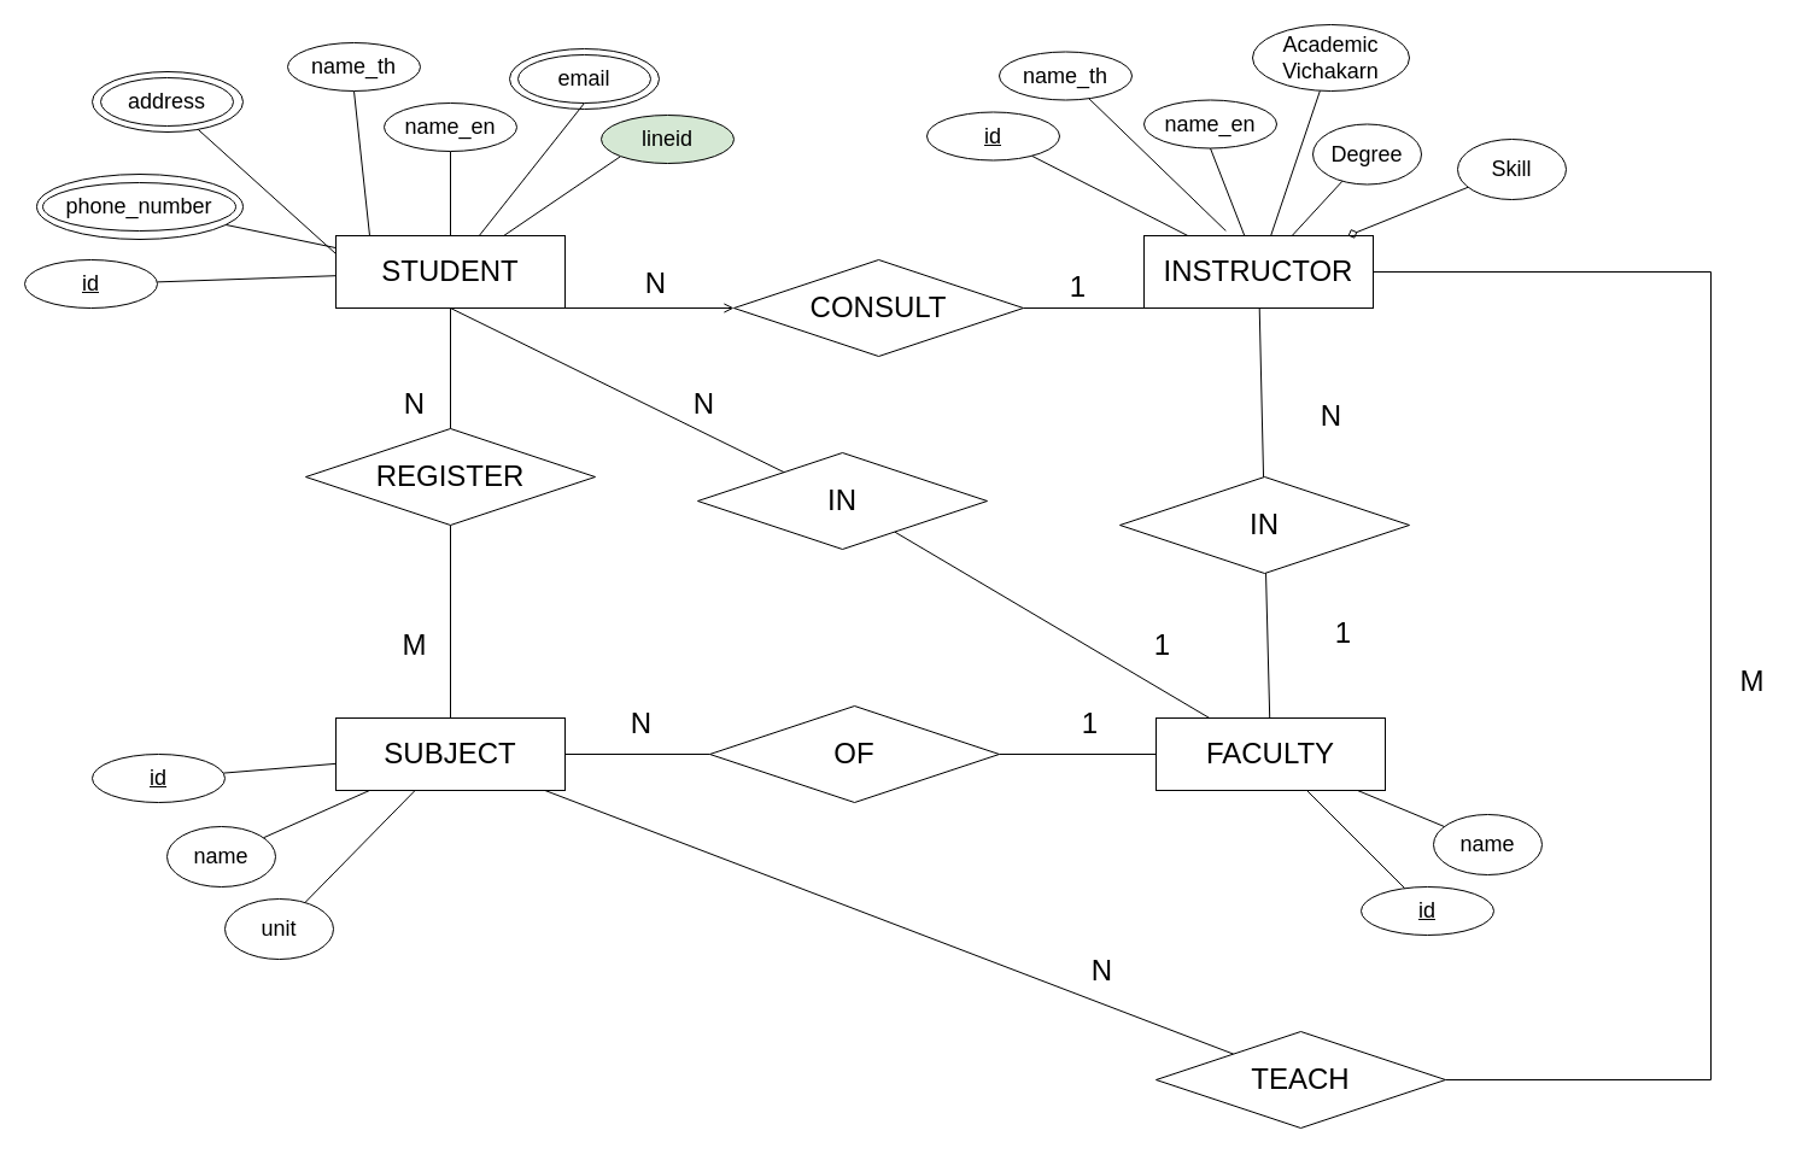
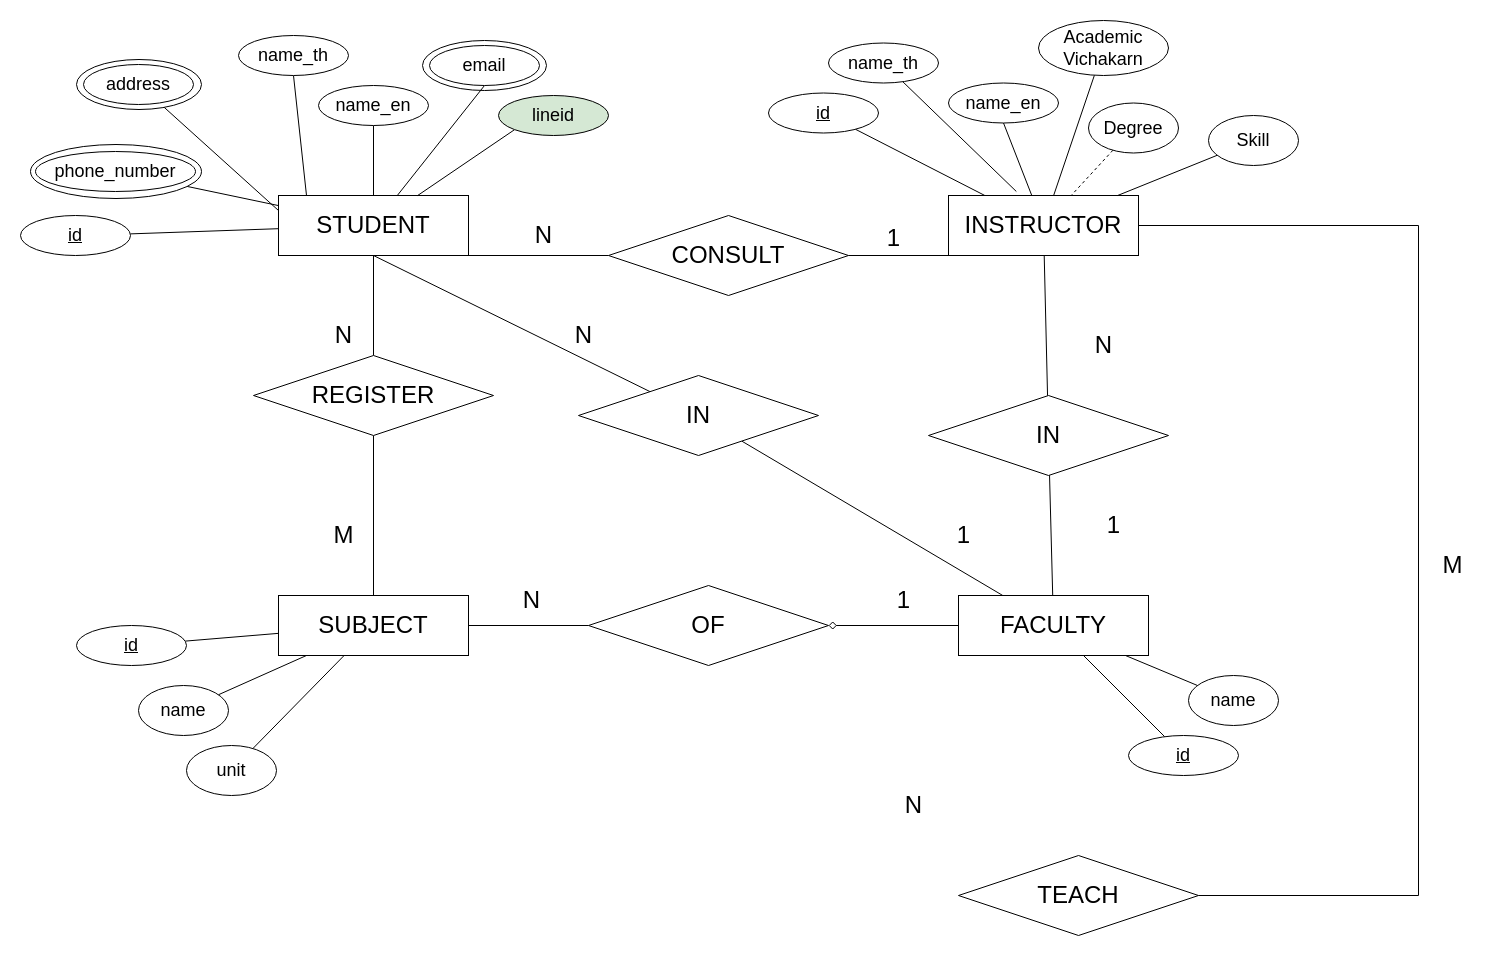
  <mxCell id="0" />
  <mxCell id="1" parent="0" />
- <mxCell id="2" style="edgeStyle=none;rounded=0;orthogonalLoop=1;jettySize=auto;html=1;exitX=0.75;exitY=1;exitDx=0;exitDy=0;endArrow=open;endFill=0;" edge="1" parent="1" source="5" target="44"><mxGeometry relative="1" as="geometry" /></mxCell>
+ <mxCell id="2" style="edgeStyle=none;rounded=0;orthogonalLoop=1;jettySize=auto;html=1;exitX=0.75;exitY=1;exitDx=0;exitDy=0;endArrow=none;endFill=0;" edge="1" parent="1" source="5" target="44"><mxGeometry relative="1" as="geometry" /></mxCell>
  <mxCell id="3" style="edgeStyle=none;rounded=0;orthogonalLoop=1;jettySize=auto;html=1;exitX=0.5;exitY=1;exitDx=0;exitDy=0;endArrow=none;endFill=0;" edge="1" parent="1" source="5" target="51"><mxGeometry relative="1" as="geometry" /></mxCell>
  <mxCell id="4" style="edgeStyle=none;rounded=0;orthogonalLoop=1;jettySize=auto;html=1;exitX=0.5;exitY=1;exitDx=0;exitDy=0;endArrow=none;endFill=0;" edge="1" parent="1" source="5" target="60"><mxGeometry relative="1" as="geometry" /></mxCell>
  <mxCell id="5" value="&lt;font style=&quot;font-size: 24px&quot;&gt;STUDENT&lt;/font&gt;" style="rounded=0;whiteSpace=wrap;html=1;" vertex="1" parent="1"><mxGeometry x="278" y="195" width="190" height="60" as="geometry" /></mxCell>
  <mxCell id="6" style="edgeStyle=none;rounded=0;orthogonalLoop=1;jettySize=auto;html=1;exitX=0.25;exitY=1;exitDx=0;exitDy=0;endArrow=none;endFill=0;" edge="1" parent="1" source="9" target="44"><mxGeometry relative="1" as="geometry" /></mxCell>
  <mxCell id="7" value="" style="edgeStyle=orthogonalEdgeStyle;rounded=0;orthogonalLoop=1;jettySize=auto;html=1;endArrow=none;endFill=0;" edge="1" parent="1" source="9" target="68"><mxGeometry relative="1" as="geometry"><mxPoint x="1043" y="335" as="targetPoint" /><Array as="points"><mxPoint x="1418" y="225" /><mxPoint x="1418" y="895" /></Array></mxGeometry></mxCell>
  <mxCell id="8" value="" style="rounded=0;orthogonalLoop=1;jettySize=auto;html=1;endArrow=none;endFill=0;" edge="1" parent="1" source="9" target="72"><mxGeometry relative="1" as="geometry"><mxPoint x="1043" y="335" as="targetPoint" /></mxGeometry></mxCell>
  <mxCell id="9" value="&lt;font style=&quot;font-size: 24px&quot;&gt;INSTRUCTOR&lt;/font&gt;" style="rounded=0;whiteSpace=wrap;html=1;" vertex="1" parent="1"><mxGeometry x="948" y="195" width="190" height="60" as="geometry" /></mxCell>
  <mxCell id="10" style="edgeStyle=none;rounded=0;orthogonalLoop=1;jettySize=auto;html=1;exitX=0.5;exitY=0;exitDx=0;exitDy=0;endArrow=none;endFill=0;" edge="1" parent="1" source="13" target="51"><mxGeometry relative="1" as="geometry" /></mxCell>
  <mxCell id="11" style="edgeStyle=none;rounded=0;orthogonalLoop=1;jettySize=auto;html=1;exitX=1;exitY=0.5;exitDx=0;exitDy=0;endArrow=none;endFill=0;" edge="1" parent="1" source="13" target="65"><mxGeometry relative="1" as="geometry" /></mxCell>
- <mxCell id="12" value="" style="edgeStyle=none;rounded=0;orthogonalLoop=1;jettySize=auto;html=1;endArrow=none;endFill=0;" edge="1" parent="1" source="13" target="68"><mxGeometry relative="1" as="geometry"><mxPoint x="368" y="735" as="targetPoint" /></mxGeometry></mxCell>
  <mxCell id="13" value="&lt;font style=&quot;font-size: 24px&quot;&gt;SUBJECT&lt;/font&gt;" style="rounded=0;whiteSpace=wrap;html=1;" vertex="1" parent="1"><mxGeometry x="278" y="595" width="190" height="60" as="geometry" /></mxCell>
- <mxCell id="14" value="" style="edgeStyle=none;rounded=0;orthogonalLoop=1;jettySize=auto;html=1;endArrow=none;endFill=0;" edge="1" parent="1" source="16" target="65"><mxGeometry relative="1" as="geometry"><mxPoint x="878" y="625" as="targetPoint" /></mxGeometry></mxCell>
+ <mxCell id="14" value="" style="edgeStyle=none;rounded=0;orthogonalLoop=1;jettySize=auto;html=1;endArrow=diamond;endFill=0;" edge="1" parent="1" source="16" target="65"><mxGeometry relative="1" as="geometry"><mxPoint x="878" y="625" as="targetPoint" /></mxGeometry></mxCell>
  <mxCell id="15" value="" style="edgeStyle=none;rounded=0;orthogonalLoop=1;jettySize=auto;html=1;endArrow=none;endFill=0;" edge="1" parent="1" source="16" target="60"><mxGeometry relative="1" as="geometry"><mxPoint x="1053" y="515" as="targetPoint" /></mxGeometry></mxCell>
  <mxCell id="16" value="&lt;font style=&quot;font-size: 24px&quot;&gt;FACULTY&lt;/font&gt;" style="rounded=0;whiteSpace=wrap;html=1;" vertex="1" parent="1"><mxGeometry x="958" y="595" width="190" height="60" as="geometry" /></mxCell>
  <mxCell id="17" style="rounded=0;orthogonalLoop=1;jettySize=auto;html=1;exitX=0.5;exitY=1;exitDx=0;exitDy=0;endArrow=none;endFill=0;" edge="1" parent="1" source="18"><mxGeometry relative="1" as="geometry"><mxPoint x="306" y="195" as="targetPoint" /></mxGeometry></mxCell>
  <mxCell id="18" value="&lt;font style=&quot;font-size: 18px&quot;&gt;name_th&lt;/font&gt;" style="ellipse;whiteSpace=wrap;html=1;" vertex="1" parent="1"><mxGeometry x="238" y="35" width="110" height="40" as="geometry" /></mxCell>
  <mxCell id="19" style="rounded=0;orthogonalLoop=1;jettySize=auto;html=1;exitX=0.5;exitY=1;exitDx=0;exitDy=0;entryX=0.5;entryY=0;entryDx=0;entryDy=0;endArrow=none;endFill=0;" edge="1" parent="1" source="20" target="5"><mxGeometry relative="1" as="geometry" /></mxCell>
  <mxCell id="20" value="&lt;font style=&quot;font-size: 18px&quot;&gt;name_en&lt;/font&gt;" style="ellipse;whiteSpace=wrap;html=1;" vertex="1" parent="1"><mxGeometry x="318" y="85" width="110" height="40" as="geometry" /></mxCell>
  <mxCell id="21" style="edgeStyle=none;rounded=0;orthogonalLoop=1;jettySize=auto;html=1;exitX=0.5;exitY=1;exitDx=0;exitDy=0;endArrow=none;endFill=0;" edge="1" parent="1" source="22" target="5"><mxGeometry relative="1" as="geometry" /></mxCell>
  <mxCell id="22" value="&lt;font style=&quot;font-size: 18px&quot;&gt;email&lt;/font&gt;" style="ellipse;whiteSpace=wrap;html=1;labelBorderColor=none;perimeterSpacing=0;" vertex="1" parent="1"><mxGeometry x="429" y="45" width="110" height="40" as="geometry" /></mxCell>
  <mxCell id="23" style="edgeStyle=none;rounded=0;orthogonalLoop=1;jettySize=auto;html=1;exitX=0;exitY=1;exitDx=0;exitDy=0;endArrow=none;endFill=0;" edge="1" parent="1" source="24" target="5"><mxGeometry relative="1" as="geometry" /></mxCell>
  <mxCell id="24" value="&lt;font style=&quot;font-size: 18px&quot;&gt;lineid&lt;/font&gt;" style="ellipse;whiteSpace=wrap;html=1;fillColor=#d5e8d4;" vertex="1" parent="1"><mxGeometry x="498" y="95" width="110" height="40" as="geometry" /></mxCell>
  <mxCell id="25" value="&lt;font style=&quot;font-size: 18px&quot;&gt;address&lt;/font&gt;" style="ellipse;whiteSpace=wrap;html=1;" vertex="1" parent="1"><mxGeometry x="83" y="64" width="110" height="40" as="geometry" /></mxCell>
  <mxCell id="26" value="&lt;font style=&quot;font-size: 18px&quot;&gt;phone_number&lt;/font&gt;" style="ellipse;whiteSpace=wrap;html=1;" vertex="1" parent="1"><mxGeometry x="35" y="151" width="160" height="40" as="geometry" /></mxCell>
  <mxCell id="27" value="" style="edgeStyle=none;rounded=0;orthogonalLoop=1;jettySize=auto;html=1;endArrow=none;endFill=0;" edge="1" parent="1" source="28" target="5"><mxGeometry relative="1" as="geometry"><mxPoint x="309" y="144" as="targetPoint" /></mxGeometry></mxCell>
  <mxCell id="28" value="" style="ellipse;whiteSpace=wrap;html=1;fillColor=none;" vertex="1" parent="1"><mxGeometry x="30" y="144" width="171" height="54" as="geometry" /></mxCell>
  <mxCell id="29" value="" style="edgeStyle=none;rounded=0;orthogonalLoop=1;jettySize=auto;html=1;endArrow=none;endFill=0;entryX=0;entryY=0.25;entryDx=0;entryDy=0;" edge="1" parent="1" source="30" target="5"><mxGeometry relative="1" as="geometry"><mxPoint x="281" y="84" as="targetPoint" /></mxGeometry></mxCell>
  <mxCell id="30" value="" style="ellipse;whiteSpace=wrap;html=1;fillColor=none;" vertex="1" parent="1"><mxGeometry x="76" y="59" width="125" height="50" as="geometry" /></mxCell>
  <mxCell id="31" value="" style="ellipse;whiteSpace=wrap;html=1;fillColor=none;" vertex="1" parent="1"><mxGeometry x="422" y="40" width="124" height="50" as="geometry" /></mxCell>
  <mxCell id="32" value="" style="edgeStyle=none;rounded=0;orthogonalLoop=1;jettySize=auto;html=1;endArrow=none;endFill=0;entryX=0.357;entryY=-0.067;entryDx=0;entryDy=0;entryPerimeter=0;" edge="1" parent="1" source="33" target="9"><mxGeometry relative="1" as="geometry"><mxPoint x="1003" y="175" as="targetPoint" /></mxGeometry></mxCell>
  <mxCell id="33" value="&lt;font style=&quot;font-size: 18px&quot;&gt;name_th&lt;/font&gt;" style="ellipse;whiteSpace=wrap;html=1;" vertex="1" parent="1"><mxGeometry x="828" y="42.5" width="110" height="40" as="geometry" /></mxCell>
  <mxCell id="34" style="edgeStyle=none;rounded=0;orthogonalLoop=1;jettySize=auto;html=1;exitX=0.5;exitY=1;exitDx=0;exitDy=0;endArrow=none;endFill=0;" edge="1" parent="1" source="35" target="9"><mxGeometry relative="1" as="geometry" /></mxCell>
  <mxCell id="35" value="&lt;font style=&quot;font-size: 18px&quot;&gt;name_en&lt;/font&gt;" style="ellipse;whiteSpace=wrap;html=1;" vertex="1" parent="1"><mxGeometry x="948" y="82.5" width="110" height="40" as="geometry" /></mxCell>
  <mxCell id="36" value="" style="edgeStyle=none;rounded=0;orthogonalLoop=1;jettySize=auto;html=1;endArrow=none;endFill=0;" edge="1" parent="1" source="37" target="9"><mxGeometry relative="1" as="geometry"><mxPoint x="1263" y="230" as="targetPoint" /></mxGeometry></mxCell>
  <mxCell id="37" value="&lt;font style=&quot;font-size: 18px&quot;&gt;Academic Vichakarn&lt;/font&gt;" style="ellipse;whiteSpace=wrap;html=1;" vertex="1" parent="1"><mxGeometry x="1038" y="20" width="130" height="55" as="geometry" /></mxCell>
- <mxCell id="38" value="" style="edgeStyle=none;rounded=0;orthogonalLoop=1;jettySize=auto;html=1;endArrow=diamond;endFill=0;" edge="1" parent="1" source="39" target="9"><mxGeometry relative="1" as="geometry"><mxPoint x="1148" y="350" as="targetPoint" /></mxGeometry></mxCell>
+ <mxCell id="38" value="" style="edgeStyle=none;rounded=0;orthogonalLoop=1;jettySize=auto;html=1;endArrow=none;endFill=0;" edge="1" parent="1" source="39" target="9"><mxGeometry relative="1" as="geometry"><mxPoint x="1148" y="350" as="targetPoint" /></mxGeometry></mxCell>
  <mxCell id="39" value="&lt;font style=&quot;font-size: 18px&quot;&gt;Skill&lt;/font&gt;" style="ellipse;whiteSpace=wrap;html=1;" vertex="1" parent="1"><mxGeometry x="1208" y="115" width="90" height="50" as="geometry" /></mxCell>
- <mxCell id="40" value="" style="edgeStyle=none;rounded=0;orthogonalLoop=1;jettySize=auto;html=1;endArrow=none;endFill=0;" edge="1" parent="1" source="41" target="9"><mxGeometry relative="1" as="geometry"><mxPoint x="1158" y="270" as="targetPoint" /></mxGeometry></mxCell>
+ <mxCell id="40" value="" style="edgeStyle=none;rounded=0;orthogonalLoop=1;jettySize=auto;html=1;endArrow=none;endFill=0;dashed=1;" edge="1" parent="1" source="41" target="9"><mxGeometry relative="1" as="geometry"><mxPoint x="1158" y="270" as="targetPoint" /></mxGeometry></mxCell>
  <mxCell id="41" value="&lt;font style=&quot;font-size: 18px&quot;&gt;Degree&lt;/font&gt;" style="ellipse;whiteSpace=wrap;html=1;" vertex="1" parent="1"><mxGeometry x="1088" y="102.5" width="90" height="50" as="geometry" /></mxCell>
  <mxCell id="42" value="" style="edgeStyle=none;rounded=0;orthogonalLoop=1;jettySize=auto;html=1;endArrow=none;endFill=0;" edge="1" parent="1" source="43" target="13"><mxGeometry relative="1" as="geometry"><mxPoint x="238" y="740" as="targetPoint" /></mxGeometry></mxCell>
  <mxCell id="43" value="&lt;span style=&quot;font-size: 18px&quot;&gt;name&lt;/span&gt;" style="ellipse;whiteSpace=wrap;html=1;" vertex="1" parent="1"><mxGeometry x="138" y="685" width="90" height="50" as="geometry" /></mxCell>
  <mxCell id="44" value="&lt;font style=&quot;font-size: 24px&quot;&gt;CONSULT&lt;/font&gt;" style="rhombus;whiteSpace=wrap;html=1;fillColor=#ffffff;" vertex="1" parent="1"><mxGeometry x="608" y="215" width="240" height="80" as="geometry" /></mxCell>
  <mxCell id="45" value="&lt;font style=&quot;font-size: 24px&quot;&gt;N&lt;/font&gt;" style="text;html=1;align=center;verticalAlign=middle;resizable=0;points=[];autosize=1;" vertex="1" parent="1"><mxGeometry x="528" y="225" width="30" height="20" as="geometry" /></mxCell>
  <mxCell id="46" value="&lt;font style=&quot;font-size: 24px&quot;&gt;1&lt;/font&gt;" style="text;html=1;align=center;verticalAlign=middle;resizable=0;points=[];autosize=1;" vertex="1" parent="1"><mxGeometry x="878" y="228" width="30" height="20" as="geometry" /></mxCell>
  <mxCell id="47" value="" style="edgeStyle=none;rounded=0;orthogonalLoop=1;jettySize=auto;html=1;endArrow=none;endFill=0;" edge="1" parent="1" source="48" target="5"><mxGeometry relative="1" as="geometry"><mxPoint x="238" y="208" as="targetPoint" /></mxGeometry></mxCell>
  <mxCell id="48" value="&lt;font style=&quot;font-size: 18px&quot;&gt;&lt;u&gt;id&lt;/u&gt;&lt;/font&gt;" style="ellipse;whiteSpace=wrap;html=1;" vertex="1" parent="1"><mxGeometry x="20" y="215" width="110" height="40" as="geometry" /></mxCell>
  <mxCell id="49" value="" style="edgeStyle=none;rounded=0;orthogonalLoop=1;jettySize=auto;html=1;endArrow=none;endFill=0;" edge="1" parent="1" source="50" target="9"><mxGeometry relative="1" as="geometry"><mxPoint x="873" y="205" as="targetPoint" /></mxGeometry></mxCell>
  <mxCell id="50" value="&lt;font style=&quot;font-size: 18px&quot;&gt;&lt;u&gt;id&lt;/u&gt;&lt;/font&gt;" style="ellipse;whiteSpace=wrap;html=1;" vertex="1" parent="1"><mxGeometry x="768" y="92.5" width="110" height="40" as="geometry" /></mxCell>
  <mxCell id="51" value="&lt;font style=&quot;font-size: 24px&quot;&gt;REGISTER&lt;/font&gt;" style="rhombus;whiteSpace=wrap;html=1;fillColor=#ffffff;" vertex="1" parent="1"><mxGeometry x="253" y="355" width="240" height="80" as="geometry" /></mxCell>
  <mxCell id="52" value="" style="edgeStyle=none;rounded=0;orthogonalLoop=1;jettySize=auto;html=1;endArrow=none;endFill=0;" edge="1" parent="1" source="53" target="13"><mxGeometry relative="1" as="geometry"><mxPoint x="388" y="780" as="targetPoint" /></mxGeometry></mxCell>
  <mxCell id="53" value="&lt;font style=&quot;font-size: 18px&quot;&gt;unit&lt;/font&gt;" style="ellipse;whiteSpace=wrap;html=1;" vertex="1" parent="1"><mxGeometry x="186" y="745" width="90" height="50" as="geometry" /></mxCell>
  <mxCell id="54" value="" style="edgeStyle=none;rounded=0;orthogonalLoop=1;jettySize=auto;html=1;endArrow=none;endFill=0;" edge="1" parent="1" source="55" target="13"><mxGeometry relative="1" as="geometry"><mxPoint x="208" y="655" as="targetPoint" /></mxGeometry></mxCell>
  <mxCell id="55" value="&lt;font style=&quot;font-size: 18px&quot;&gt;&lt;u&gt;id&lt;/u&gt;&lt;/font&gt;" style="ellipse;whiteSpace=wrap;html=1;" vertex="1" parent="1"><mxGeometry x="76" y="625" width="110" height="40" as="geometry" /></mxCell>
  <mxCell id="56" value="" style="edgeStyle=none;rounded=0;orthogonalLoop=1;jettySize=auto;html=1;endArrow=none;endFill=0;" edge="1" parent="1" source="57" target="16"><mxGeometry relative="1" as="geometry" /></mxCell>
  <mxCell id="57" value="&lt;font style=&quot;font-size: 18px&quot;&gt;&lt;u&gt;id&lt;/u&gt;&lt;/font&gt;" style="ellipse;whiteSpace=wrap;html=1;" vertex="1" parent="1"><mxGeometry x="1128" y="735" width="110" height="40" as="geometry" /></mxCell>
  <mxCell id="58" value="" style="edgeStyle=none;rounded=0;orthogonalLoop=1;jettySize=auto;html=1;endArrow=none;endFill=0;" edge="1" parent="1" source="59" target="16"><mxGeometry relative="1" as="geometry"><mxPoint x="1158" y="660" as="targetPoint" /></mxGeometry></mxCell>
  <mxCell id="59" value="&lt;span style=&quot;font-size: 18px&quot;&gt;name&lt;/span&gt;" style="ellipse;whiteSpace=wrap;html=1;" vertex="1" parent="1"><mxGeometry x="1188" y="675" width="90" height="50" as="geometry" /></mxCell>
  <mxCell id="60" value="&lt;font style=&quot;font-size: 24px&quot;&gt;IN&lt;/font&gt;" style="rhombus;whiteSpace=wrap;html=1;fillColor=#ffffff;" vertex="1" parent="1"><mxGeometry x="578" y="375" width="240" height="80" as="geometry" /></mxCell>
  <mxCell id="61" value="&lt;font style=&quot;font-size: 24px&quot;&gt;N&lt;/font&gt;" style="text;html=1;align=center;verticalAlign=middle;resizable=0;points=[];autosize=1;" vertex="1" parent="1"><mxGeometry x="568" y="325" width="30" height="20" as="geometry" /></mxCell>
  <mxCell id="62" value="&lt;font style=&quot;font-size: 24px&quot;&gt;N&lt;/font&gt;" style="text;html=1;align=center;verticalAlign=middle;resizable=0;points=[];autosize=1;" vertex="1" parent="1"><mxGeometry x="328" y="325" width="30" height="20" as="geometry" /></mxCell>
  <mxCell id="63" value="&lt;font style=&quot;font-size: 24px&quot;&gt;M&lt;/font&gt;" style="text;html=1;align=center;verticalAlign=middle;resizable=0;points=[];autosize=1;" vertex="1" parent="1"><mxGeometry x="323" y="525" width="40" height="20" as="geometry" /></mxCell>
  <mxCell id="64" value="&lt;font style=&quot;font-size: 24px&quot;&gt;1&lt;/font&gt;" style="text;html=1;align=center;verticalAlign=middle;resizable=0;points=[];autosize=1;" vertex="1" parent="1"><mxGeometry x="948" y="525" width="30" height="20" as="geometry" /></mxCell>
  <mxCell id="65" value="&lt;font style=&quot;font-size: 24px&quot;&gt;OF&lt;/font&gt;" style="rhombus;whiteSpace=wrap;html=1;fillColor=#ffffff;" vertex="1" parent="1"><mxGeometry x="588" y="585" width="240" height="80" as="geometry" /></mxCell>
  <mxCell id="66" value="&lt;font style=&quot;font-size: 24px&quot;&gt;N&lt;/font&gt;" style="text;html=1;align=center;verticalAlign=middle;resizable=0;points=[];autosize=1;" vertex="1" parent="1"><mxGeometry x="516" y="590" width="30" height="20" as="geometry" /></mxCell>
  <mxCell id="67" value="&lt;font style=&quot;font-size: 24px&quot;&gt;1&lt;/font&gt;" style="text;html=1;align=center;verticalAlign=middle;resizable=0;points=[];autosize=1;" vertex="1" parent="1"><mxGeometry x="888" y="590" width="30" height="20" as="geometry" /></mxCell>
  <mxCell id="68" value="&lt;font style=&quot;font-size: 24px&quot;&gt;TEACH&lt;/font&gt;" style="rhombus;whiteSpace=wrap;html=1;fillColor=#ffffff;" vertex="1" parent="1"><mxGeometry x="958" y="855" width="240" height="80" as="geometry" /></mxCell>
  <mxCell id="69" value="&lt;font style=&quot;font-size: 24px&quot;&gt;M&lt;/font&gt;" style="text;html=1;align=center;verticalAlign=middle;resizable=0;points=[];autosize=1;" vertex="1" parent="1"><mxGeometry x="1432" y="555" width="40" height="20" as="geometry" /></mxCell>
  <mxCell id="70" value="&lt;font style=&quot;font-size: 24px&quot;&gt;N&lt;/font&gt;" style="text;html=1;align=center;verticalAlign=middle;resizable=0;points=[];autosize=1;" vertex="1" parent="1"><mxGeometry x="898" y="795" width="30" height="20" as="geometry" /></mxCell>
  <mxCell id="71" value="" style="edgeStyle=none;rounded=0;orthogonalLoop=1;jettySize=auto;html=1;endArrow=none;endFill=0;" edge="1" parent="1" source="72" target="16"><mxGeometry relative="1" as="geometry"><mxPoint x="1078" y="555" as="targetPoint" /></mxGeometry></mxCell>
  <mxCell id="72" value="&lt;font style=&quot;font-size: 24px&quot;&gt;IN&lt;/font&gt;" style="rhombus;whiteSpace=wrap;html=1;fillColor=#ffffff;" vertex="1" parent="1"><mxGeometry x="928" y="395" width="240" height="80" as="geometry" /></mxCell>
  <mxCell id="73" value="&lt;font style=&quot;font-size: 24px&quot;&gt;1&lt;/font&gt;" style="text;html=1;align=center;verticalAlign=middle;resizable=0;points=[];autosize=1;" vertex="1" parent="1"><mxGeometry x="1098" y="515" width="30" height="20" as="geometry" /></mxCell>
  <mxCell id="74" value="&lt;font style=&quot;font-size: 24px&quot;&gt;N&lt;/font&gt;" style="text;html=1;align=center;verticalAlign=middle;resizable=0;points=[];autosize=1;" vertex="1" parent="1"><mxGeometry x="1088" y="335" width="30" height="20" as="geometry" /></mxCell>
